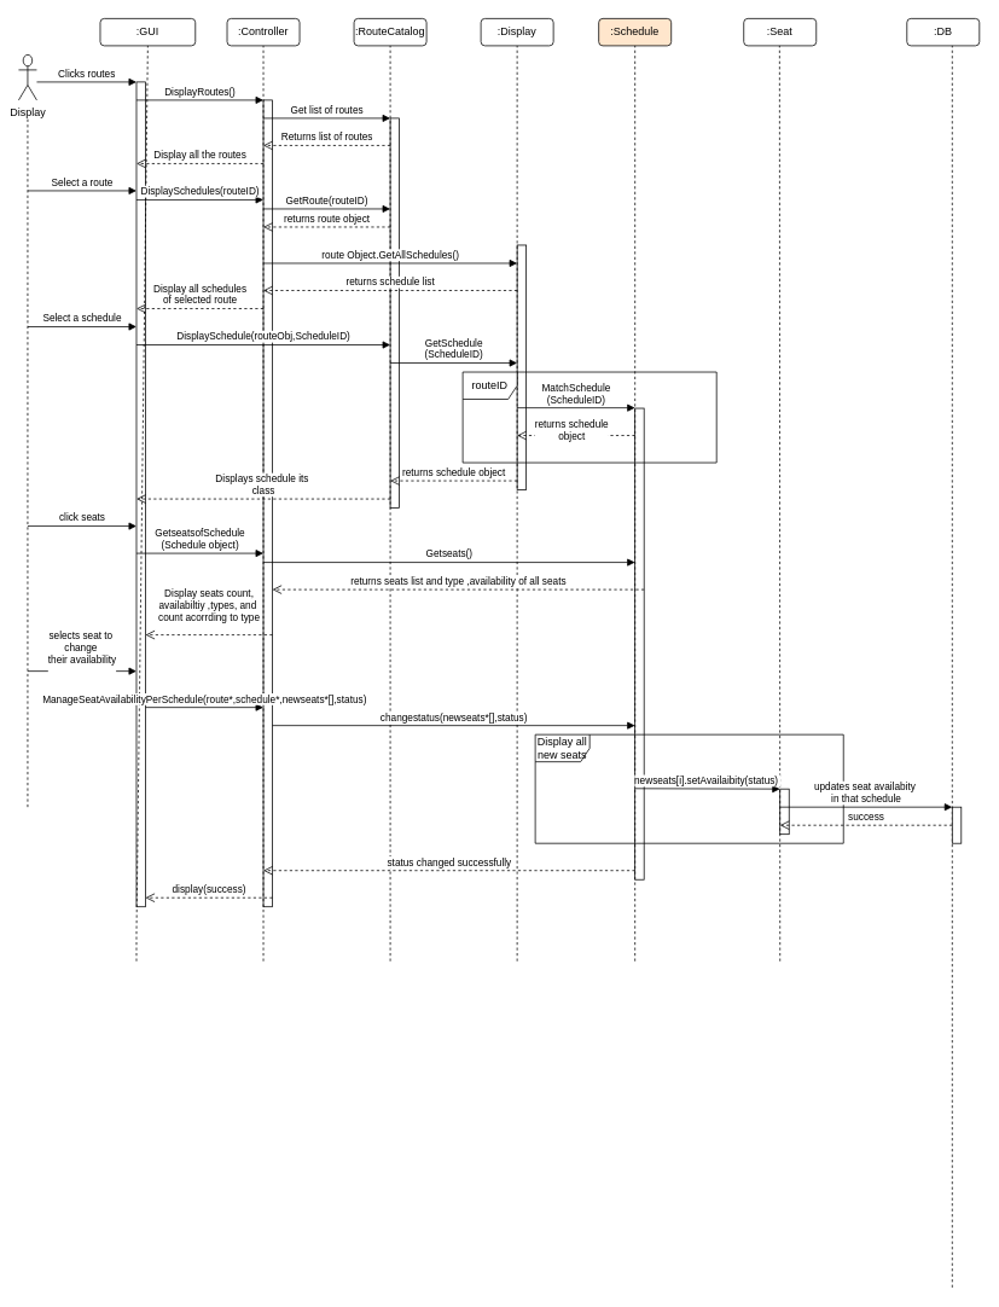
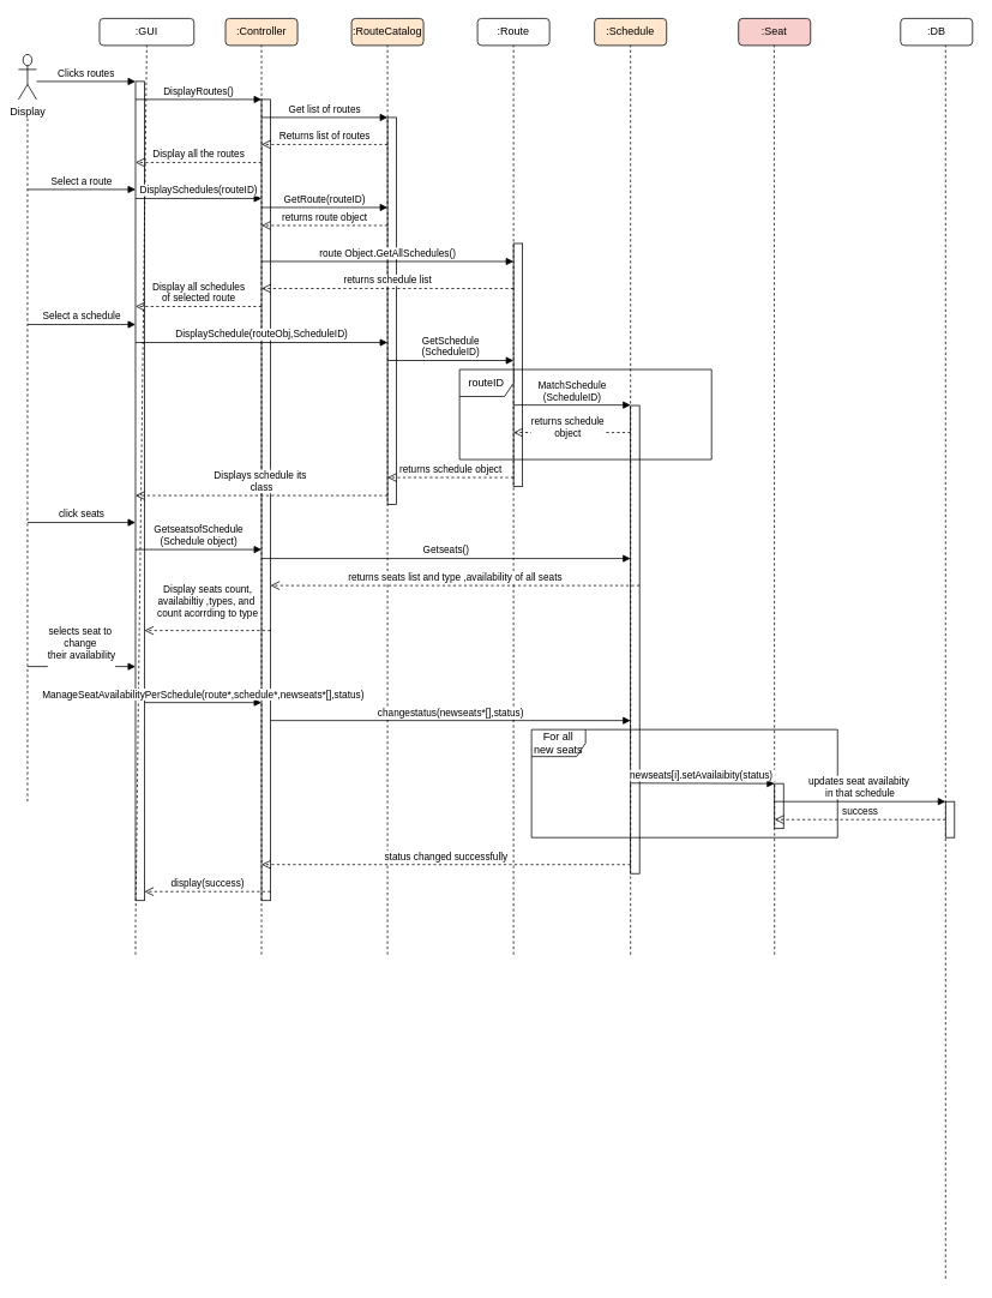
  <mxCell id="0" />
  <mxCell id="1" parent="0" />
  <mxCell id="2" value="" style="html=1;points=[[0,0,0,0,5],[0,1,0,0,-5],[1,0,0,0,5],[1,1,0,0,-5]];perimeter=orthogonalPerimeter;outlineConnect=0;targetShapes=umlLifeline;portConstraint=eastwest;newEdgeStyle={&quot;curved&quot;:0,&quot;rounded&quot;:0};" vertex="1" parent="1"><mxGeometry x="860" y="870" width="10" height="50" as="geometry" /></mxCell>
  <mxCell id="3" value="" style="html=1;points=[[0,0,0,0,5],[0,1,0,0,-5],[1,0,0,0,5],[1,1,0,0,-5]];perimeter=orthogonalPerimeter;outlineConnect=0;targetShapes=umlLifeline;portConstraint=eastwest;newEdgeStyle={&quot;curved&quot;:0,&quot;rounded&quot;:0};" parent="1" vertex="1"><mxGeometry x="700" y="450" width="10" height="520" as="geometry" /></mxCell>
  <mxCell id="4" value="" style="html=1;points=[[0,0,0,0,5],[0,1,0,0,-5],[1,0,0,0,5],[1,1,0,0,-5]];perimeter=orthogonalPerimeter;outlineConnect=0;targetShapes=umlLifeline;portConstraint=eastwest;newEdgeStyle={&quot;curved&quot;:0,&quot;rounded&quot;:0};" parent="1" vertex="1"><mxGeometry x="570" y="270" width="10" height="270" as="geometry" /></mxCell>
  <mxCell id="5" value="" style="html=1;points=[[0,0,0,0,5],[0,1,0,0,-5],[1,0,0,0,5],[1,1,0,0,-5]];perimeter=orthogonalPerimeter;outlineConnect=0;targetShapes=umlLifeline;portConstraint=eastwest;newEdgeStyle={&quot;curved&quot;:0,&quot;rounded&quot;:0};" parent="1" vertex="1"><mxGeometry x="430" y="130" width="10" height="430" as="geometry" /></mxCell>
  <mxCell id="6" value="" style="html=1;points=[[0,0,0,0,5],[0,1,0,0,-5],[1,0,0,0,5],[1,1,0,0,-5]];perimeter=orthogonalPerimeter;outlineConnect=0;targetShapes=umlLifeline;portConstraint=eastwest;newEdgeStyle={&quot;curved&quot;:0,&quot;rounded&quot;:0};" parent="1" vertex="1"><mxGeometry x="290" y="110" width="10" height="890" as="geometry" /></mxCell>
  <mxCell id="7" value="" style="html=1;points=[[0,0,0,0,5],[0,1,0,0,-5],[1,0,0,0,5],[1,1,0,0,-5]];perimeter=orthogonalPerimeter;outlineConnect=0;targetShapes=umlLifeline;portConstraint=eastwest;newEdgeStyle={&quot;curved&quot;:0,&quot;rounded&quot;:0};" parent="1" vertex="1"><mxGeometry x="150" y="90" width="10" height="910" as="geometry" /></mxCell>
  <mxCell id="8" value=":GUI" style="rounded=1;whiteSpace=wrap;html=1;" parent="1" vertex="1"><mxGeometry x="110" y="20" width="105" height="30" as="geometry" /></mxCell>
- <mxCell id="9" value=":Controller" style="rounded=1;whiteSpace=wrap;html=1;" parent="1" vertex="1"><mxGeometry x="250" y="20" width="80" height="30" as="geometry" /></mxCell>
- <mxCell id="10" value=":RouteCatalog" style="rounded=1;whiteSpace=wrap;html=1;" parent="1" vertex="1"><mxGeometry x="390" y="20" width="80" height="30" as="geometry" /></mxCell>
- <mxCell id="11" value=":Display" style="rounded=1;whiteSpace=wrap;html=1;" parent="1" vertex="1"><mxGeometry x="530" y="20" width="80" height="30" as="geometry" /></mxCell>
+ <mxCell id="9" value=":Controller" style="rounded=1;whiteSpace=wrap;html=1;fillColor=#ffe6cc;" parent="1" vertex="1"><mxGeometry x="250" y="20" width="80" height="30" as="geometry" /></mxCell>
+ <mxCell id="10" value=":RouteCatalog" style="rounded=1;whiteSpace=wrap;html=1;fillColor=#ffe6cc;" parent="1" vertex="1"><mxGeometry x="390" y="20" width="80" height="30" as="geometry" /></mxCell>
+ <mxCell id="11" value=":Route" style="rounded=1;whiteSpace=wrap;html=1;" parent="1" vertex="1"><mxGeometry x="530" y="20" width="80" height="30" as="geometry" /></mxCell>
  <mxCell id="12" value=":Schedule" style="rounded=1;whiteSpace=wrap;html=1;fillColor=#ffe6cc;" parent="1" vertex="1"><mxGeometry x="660" y="20" width="80" height="30" as="geometry" /></mxCell>
- <mxCell id="13" value=":Seat" style="rounded=1;whiteSpace=wrap;html=1;" parent="1" vertex="1"><mxGeometry x="820" y="20" width="80" height="30" as="geometry" /></mxCell>
+ <mxCell id="13" value=":Seat" style="rounded=1;whiteSpace=wrap;html=1;fillColor=#f8cecc;" parent="1" vertex="1"><mxGeometry x="820" y="20" width="80" height="30" as="geometry" /></mxCell>
  <mxCell id="14" value=":DB" style="rounded=1;whiteSpace=wrap;html=1;" parent="1" vertex="1"><mxGeometry x="1000" y="20" width="80" height="30" as="geometry" /></mxCell>
  <mxCell id="15" value="" style="endArrow=none;dashed=1;html=1;rounded=0;entryX=0.5;entryY=1;entryDx=0;entryDy=0;" parent="1" target="8" edge="1"><mxGeometry width="50" height="50" relative="1" as="geometry"><mxPoint x="150" y="1060" as="sourcePoint" /><mxPoint x="450" y="220" as="targetPoint" /><Array as="points"><mxPoint x="150" y="1030" /></Array></mxGeometry></mxCell>
  <mxCell id="16" value="" style="endArrow=none;dashed=1;html=1;rounded=0;entryX=0.5;entryY=1;entryDx=0;entryDy=0;" parent="1" edge="1"><mxGeometry width="50" height="50" relative="1" as="geometry"><mxPoint x="290" y="1060" as="sourcePoint" /><mxPoint x="290" y="50" as="targetPoint" /></mxGeometry></mxCell>
  <mxCell id="17" value="" style="endArrow=none;dashed=1;html=1;rounded=0;entryX=0.5;entryY=1;entryDx=0;entryDy=0;" parent="1" edge="1"><mxGeometry width="50" height="50" relative="1" as="geometry"><mxPoint x="430" y="1060" as="sourcePoint" /><mxPoint x="430" y="50" as="targetPoint" /></mxGeometry></mxCell>
  <mxCell id="18" value="" style="endArrow=none;dashed=1;html=1;rounded=0;entryX=0.5;entryY=1;entryDx=0;entryDy=0;" parent="1" edge="1"><mxGeometry width="50" height="50" relative="1" as="geometry"><mxPoint x="570" y="1060" as="sourcePoint" /><mxPoint x="570" y="50" as="targetPoint" /></mxGeometry></mxCell>
  <mxCell id="19" value="" style="endArrow=none;dashed=1;html=1;rounded=0;entryX=0.5;entryY=1;entryDx=0;entryDy=0;" parent="1" edge="1"><mxGeometry width="50" height="50" relative="1" as="geometry"><mxPoint x="700" y="1060" as="sourcePoint" /><mxPoint x="700" y="50" as="targetPoint" /></mxGeometry></mxCell>
  <mxCell id="20" value="" style="endArrow=none;dashed=1;html=1;rounded=0;entryX=0.5;entryY=1;entryDx=0;entryDy=0;" parent="1" edge="1"><mxGeometry width="50" height="50" relative="1" as="geometry"><mxPoint x="860" y="1060" as="sourcePoint" /><mxPoint x="859.5" y="50" as="targetPoint" /></mxGeometry></mxCell>
  <mxCell id="21" value="Display" style="shape=umlActor;verticalLabelPosition=bottom;verticalAlign=top;html=1;" parent="1" vertex="1"><mxGeometry x="20" y="60" width="20" height="50" as="geometry" /></mxCell>
  <mxCell id="22" value="Clicks routes" style="html=1;verticalAlign=bottom;endArrow=block;curved=0;rounded=0;" parent="1" edge="1"><mxGeometry width="80" relative="1" as="geometry"><mxPoint x="40" y="90" as="sourcePoint" /><mxPoint x="150" y="90" as="targetPoint" /></mxGeometry></mxCell>
  <mxCell id="23" value="DisplayRoutes()" style="html=1;verticalAlign=bottom;endArrow=block;curved=0;rounded=0;" parent="1" edge="1"><mxGeometry width="80" relative="1" as="geometry"><mxPoint x="150" y="110" as="sourcePoint" /><mxPoint x="290" y="110" as="targetPoint" /></mxGeometry></mxCell>
  <mxCell id="24" value="Get list of routes" style="html=1;verticalAlign=bottom;endArrow=block;curved=0;rounded=0;" parent="1" edge="1"><mxGeometry width="80" relative="1" as="geometry"><mxPoint x="290" y="130" as="sourcePoint" /><mxPoint x="430" y="130" as="targetPoint" /></mxGeometry></mxCell>
  <mxCell id="25" value="Returns list of routes" style="html=1;verticalAlign=bottom;endArrow=open;dashed=1;endSize=8;curved=0;rounded=0;" parent="1" edge="1"><mxGeometry relative="1" as="geometry"><mxPoint x="430" y="160" as="sourcePoint" /><mxPoint x="290" y="160" as="targetPoint" /><Array as="points" /></mxGeometry></mxCell>
  <mxCell id="26" value="Display all the routes" style="html=1;verticalAlign=bottom;endArrow=open;dashed=1;endSize=8;curved=0;rounded=0;" parent="1" edge="1"><mxGeometry relative="1" as="geometry"><mxPoint x="290" y="180" as="sourcePoint" /><mxPoint x="150" y="180" as="targetPoint" /></mxGeometry></mxCell>
  <mxCell id="27" value="" style="endArrow=none;dashed=1;html=1;rounded=0;" parent="1" edge="1"><mxGeometry width="50" height="50" relative="1" as="geometry"><mxPoint x="30" y="890" as="sourcePoint" /><mxPoint x="30" y="130" as="targetPoint" /></mxGeometry></mxCell>
  <mxCell id="28" value="Select a route" style="html=1;verticalAlign=bottom;endArrow=block;curved=0;rounded=0;" parent="1" edge="1"><mxGeometry width="80" relative="1" as="geometry"><mxPoint x="30" y="210" as="sourcePoint" /><mxPoint x="150" y="210" as="targetPoint" /></mxGeometry></mxCell>
  <mxCell id="29" value="DisplaySchedules(routeID)" style="html=1;verticalAlign=bottom;endArrow=block;curved=0;rounded=0;" parent="1" edge="1"><mxGeometry width="80" relative="1" as="geometry"><mxPoint x="150" y="220" as="sourcePoint" /><mxPoint x="290" y="220" as="targetPoint" /></mxGeometry></mxCell>
  <mxCell id="30" value="GetRoute(routeID)" style="html=1;verticalAlign=bottom;endArrow=block;curved=0;rounded=0;" parent="1" edge="1"><mxGeometry width="80" relative="1" as="geometry"><mxPoint x="290" y="230" as="sourcePoint" /><mxPoint x="430" y="230" as="targetPoint" /></mxGeometry></mxCell>
  <mxCell id="31" value="returns route object" style="html=1;verticalAlign=bottom;endArrow=open;dashed=1;endSize=8;curved=0;rounded=0;" parent="1" edge="1"><mxGeometry relative="1" as="geometry"><mxPoint x="430" y="250" as="sourcePoint" /><mxPoint x="290" y="250" as="targetPoint" /></mxGeometry></mxCell>
  <mxCell id="32" value="route Object.GetAllSchedules()" style="html=1;verticalAlign=bottom;endArrow=block;curved=0;rounded=0;" parent="1" edge="1"><mxGeometry width="80" relative="1" as="geometry"><mxPoint x="290" y="290" as="sourcePoint" /><mxPoint x="570" y="290" as="targetPoint" /></mxGeometry></mxCell>
  <mxCell id="33" value="returns schedule list" style="html=1;verticalAlign=bottom;endArrow=open;dashed=1;endSize=8;curved=0;rounded=0;" parent="1" edge="1"><mxGeometry relative="1" as="geometry"><mxPoint x="570" y="320" as="sourcePoint" /><mxPoint x="290" y="320" as="targetPoint" /></mxGeometry></mxCell>
  <mxCell id="34" value="Display all schedules&lt;div&gt;of selected route&lt;/div&gt;" style="html=1;verticalAlign=bottom;endArrow=open;dashed=1;endSize=8;curved=0;rounded=0;" parent="1" edge="1"><mxGeometry relative="1" as="geometry"><mxPoint x="290" y="340" as="sourcePoint" /><mxPoint x="150" y="340" as="targetPoint" /></mxGeometry></mxCell>
  <mxCell id="35" value="Select a schedule" style="html=1;verticalAlign=bottom;endArrow=block;curved=0;rounded=0;" parent="1" edge="1"><mxGeometry width="80" relative="1" as="geometry"><mxPoint x="30" y="360" as="sourcePoint" /><mxPoint x="150" y="360" as="targetPoint" /></mxGeometry></mxCell>
  <mxCell id="36" value="DisplaySchedule(routeObj,ScheduleID)" style="html=1;verticalAlign=bottom;endArrow=block;curved=0;rounded=0;" parent="1" edge="1"><mxGeometry width="80" relative="1" as="geometry"><mxPoint x="150" y="380" as="sourcePoint" /><mxPoint x="430" y="380" as="targetPoint" /></mxGeometry></mxCell>
  <mxCell id="37" value="routeID" style="shape=umlFrame;whiteSpace=wrap;html=1;pointerEvents=0;" parent="1" vertex="1"><mxGeometry x="510" y="410" width="280" height="100" as="geometry" /></mxCell>
  <mxCell id="38" value="MatchSchedule&lt;div&gt;(ScheduleID)&lt;/div&gt;" style="html=1;verticalAlign=bottom;endArrow=block;curved=0;rounded=0;" parent="1" edge="1"><mxGeometry width="80" relative="1" as="geometry"><mxPoint x="570" y="449.5" as="sourcePoint" /><mxPoint x="700" y="449.5" as="targetPoint" /></mxGeometry></mxCell>
  <mxCell id="39" value="returns schedule&lt;div&gt;object&lt;/div&gt;" style="html=1;verticalAlign=bottom;endArrow=open;dashed=1;endSize=8;curved=0;rounded=0;" parent="1" edge="1"><mxGeometry x="0.077" y="10" relative="1" as="geometry"><mxPoint x="700" y="480" as="sourcePoint" /><mxPoint x="570" y="480" as="targetPoint" /><mxPoint as="offset" /></mxGeometry></mxCell>
  <mxCell id="40" value="returns schedule object" style="html=1;verticalAlign=bottom;endArrow=open;dashed=1;endSize=8;curved=0;rounded=0;" parent="1" edge="1"><mxGeometry relative="1" as="geometry"><mxPoint x="570" y="530" as="sourcePoint" /><mxPoint x="430" y="530" as="targetPoint" /></mxGeometry></mxCell>
  <mxCell id="41" value="GetSchedule&lt;div&gt;&lt;div&gt;(ScheduleID)&lt;/div&gt;&lt;/div&gt;" style="html=1;verticalAlign=bottom;endArrow=block;curved=0;rounded=0;" parent="1" edge="1"><mxGeometry width="80" relative="1" as="geometry"><mxPoint x="430" y="400" as="sourcePoint" /><mxPoint x="570" y="400" as="targetPoint" /></mxGeometry></mxCell>
  <mxCell id="42" value="Displays schedule its&amp;nbsp;&lt;div&gt;class&lt;/div&gt;" style="html=1;verticalAlign=bottom;endArrow=open;dashed=1;endSize=8;curved=0;rounded=0;" parent="1" edge="1"><mxGeometry relative="1" as="geometry"><mxPoint x="430" y="550" as="sourcePoint" /><mxPoint x="150" y="550" as="targetPoint" /></mxGeometry></mxCell>
  <mxCell id="43" value="click seats" style="html=1;verticalAlign=bottom;endArrow=block;curved=0;rounded=0;" parent="1" edge="1"><mxGeometry width="80" relative="1" as="geometry"><mxPoint x="30" y="580" as="sourcePoint" /><mxPoint x="150" y="580" as="targetPoint" /></mxGeometry></mxCell>
  <mxCell id="44" value="GetseatsofSchedule&lt;div&gt;(Schedule object)&lt;/div&gt;" style="html=1;verticalAlign=bottom;endArrow=block;curved=0;rounded=0;" parent="1" edge="1"><mxGeometry width="80" relative="1" as="geometry"><mxPoint x="150" y="610" as="sourcePoint" /><mxPoint x="290" y="610" as="targetPoint" /></mxGeometry></mxCell>
  <mxCell id="45" value="returns seats list and type ,availability of all seats" style="html=1;verticalAlign=bottom;endArrow=open;dashed=1;endSize=8;curved=0;rounded=0;" parent="1" edge="1"><mxGeometry relative="1" as="geometry"><mxPoint x="710" y="650" as="sourcePoint" /><mxPoint x="300" y="650" as="targetPoint" /></mxGeometry></mxCell>
  <mxCell id="46" value="Getseats()" style="html=1;verticalAlign=bottom;endArrow=block;curved=0;rounded=0;" parent="1" edge="1"><mxGeometry width="80" relative="1" as="geometry"><mxPoint x="290" y="620" as="sourcePoint" /><mxPoint x="700" y="620" as="targetPoint" /></mxGeometry></mxCell>
  <mxCell id="47" value="Display seats count,&lt;div&gt;availabiltiy ,types, and&amp;nbsp;&lt;/div&gt;&lt;div&gt;count acorrding to type&lt;/div&gt;" style="html=1;verticalAlign=bottom;endArrow=open;dashed=1;endSize=8;curved=0;rounded=0;" parent="1" edge="1"><mxGeometry y="-10" relative="1" as="geometry"><mxPoint x="300" y="700" as="sourcePoint" /><mxPoint x="160" y="700" as="targetPoint" /><mxPoint as="offset" /></mxGeometry></mxCell>
  <mxCell id="48" value="selects seat to&amp;nbsp;&lt;div&gt;change&amp;nbsp;&lt;div&gt;their availability&lt;div&gt;&lt;br&gt;&lt;/div&gt;&lt;/div&gt;&lt;/div&gt;" style="html=1;verticalAlign=bottom;endArrow=block;curved=0;rounded=0;" parent="1" edge="1"><mxGeometry y="-10" width="80" relative="1" as="geometry"><mxPoint x="30" y="740" as="sourcePoint" /><mxPoint x="150" y="740" as="targetPoint" /><mxPoint as="offset" /></mxGeometry></mxCell>
- <mxCell id="49" value="Display all new seats" style="shape=umlFrame;whiteSpace=wrap;html=1;pointerEvents=0;" parent="1" vertex="1"><mxGeometry x="590" y="810" width="340" height="120" as="geometry" /></mxCell>
+ <mxCell id="49" value="For all new seats" style="shape=umlFrame;whiteSpace=wrap;html=1;pointerEvents=0;" parent="1" vertex="1"><mxGeometry x="590" y="810" width="340" height="120" as="geometry" /></mxCell>
  <mxCell id="50" value="newseats[i].setAvailaibity(status)&amp;nbsp;" style="html=1;verticalAlign=bottom;endArrow=block;curved=0;rounded=0;" parent="1" edge="1"><mxGeometry width="80" relative="1" as="geometry"><mxPoint x="700" y="869.5" as="sourcePoint" /><mxPoint x="860" y="870" as="targetPoint" /></mxGeometry></mxCell>
  <mxCell id="51" value="" style="endArrow=none;dashed=1;html=1;rounded=0;entryX=0.5;entryY=1;entryDx=0;entryDy=0;" parent="1" edge="1"><mxGeometry width="50" height="50" relative="1" as="geometry"><mxPoint x="1050" y="1420" as="sourcePoint" /><mxPoint x="1050" y="50" as="targetPoint" /></mxGeometry></mxCell>
  <mxCell id="52" value="ManageSeatAvailabilityPerSchedule(route*,schedule*,newseats*[],status)" style="html=1;verticalAlign=bottom;endArrow=block;curved=0;rounded=0;" edge="1" parent="1"><mxGeometry width="80" relative="1" as="geometry"><mxPoint x="160" y="780" as="sourcePoint" /><mxPoint x="290" y="780" as="targetPoint" /></mxGeometry></mxCell>
  <mxCell id="53" value="changestatus(newseats*[],status)" style="html=1;verticalAlign=bottom;endArrow=block;curved=0;rounded=0;" edge="1" parent="1"><mxGeometry width="80" relative="1" as="geometry"><mxPoint x="300" y="800" as="sourcePoint" /><mxPoint x="700" y="800" as="targetPoint" /></mxGeometry></mxCell>
  <mxCell id="54" value="updates seat availabity&amp;nbsp;&lt;div&gt;in that schedule&lt;/div&gt;" style="html=1;verticalAlign=bottom;endArrow=block;curved=0;rounded=0;" edge="1" parent="1"><mxGeometry width="80" relative="1" as="geometry"><mxPoint x="860" y="890" as="sourcePoint" /><mxPoint x="1050" y="890" as="targetPoint" /></mxGeometry></mxCell>
  <mxCell id="55" value="success" style="html=1;verticalAlign=bottom;endArrow=open;dashed=1;endSize=8;curved=0;rounded=0;" edge="1" parent="1"><mxGeometry relative="1" as="geometry"><mxPoint x="1050" y="910" as="sourcePoint" /><mxPoint x="860" y="910" as="targetPoint" /></mxGeometry></mxCell>
  <mxCell id="56" value="status changed successfully" style="html=1;verticalAlign=bottom;endArrow=open;dashed=1;endSize=8;curved=0;rounded=0;" edge="1" parent="1"><mxGeometry relative="1" as="geometry"><mxPoint x="700" y="960" as="sourcePoint" /><mxPoint x="290" y="960" as="targetPoint" /></mxGeometry></mxCell>
  <mxCell id="57" value="display(success)" style="html=1;verticalAlign=bottom;endArrow=open;dashed=1;endSize=8;curved=0;rounded=0;" edge="1" parent="1" target="7"><mxGeometry relative="1" as="geometry"><mxPoint x="300" y="990" as="sourcePoint" /><mxPoint x="220" y="990" as="targetPoint" /></mxGeometry></mxCell>
  <mxCell id="58" value="" style="html=1;points=[[0,0,0,0,5],[0,1,0,0,-5],[1,0,0,0,5],[1,1,0,0,-5]];perimeter=orthogonalPerimeter;outlineConnect=0;targetShapes=umlLifeline;portConstraint=eastwest;newEdgeStyle={&quot;curved&quot;:0,&quot;rounded&quot;:0};" vertex="1" parent="1"><mxGeometry x="1050" y="890" width="10" height="40" as="geometry" /></mxCell>
